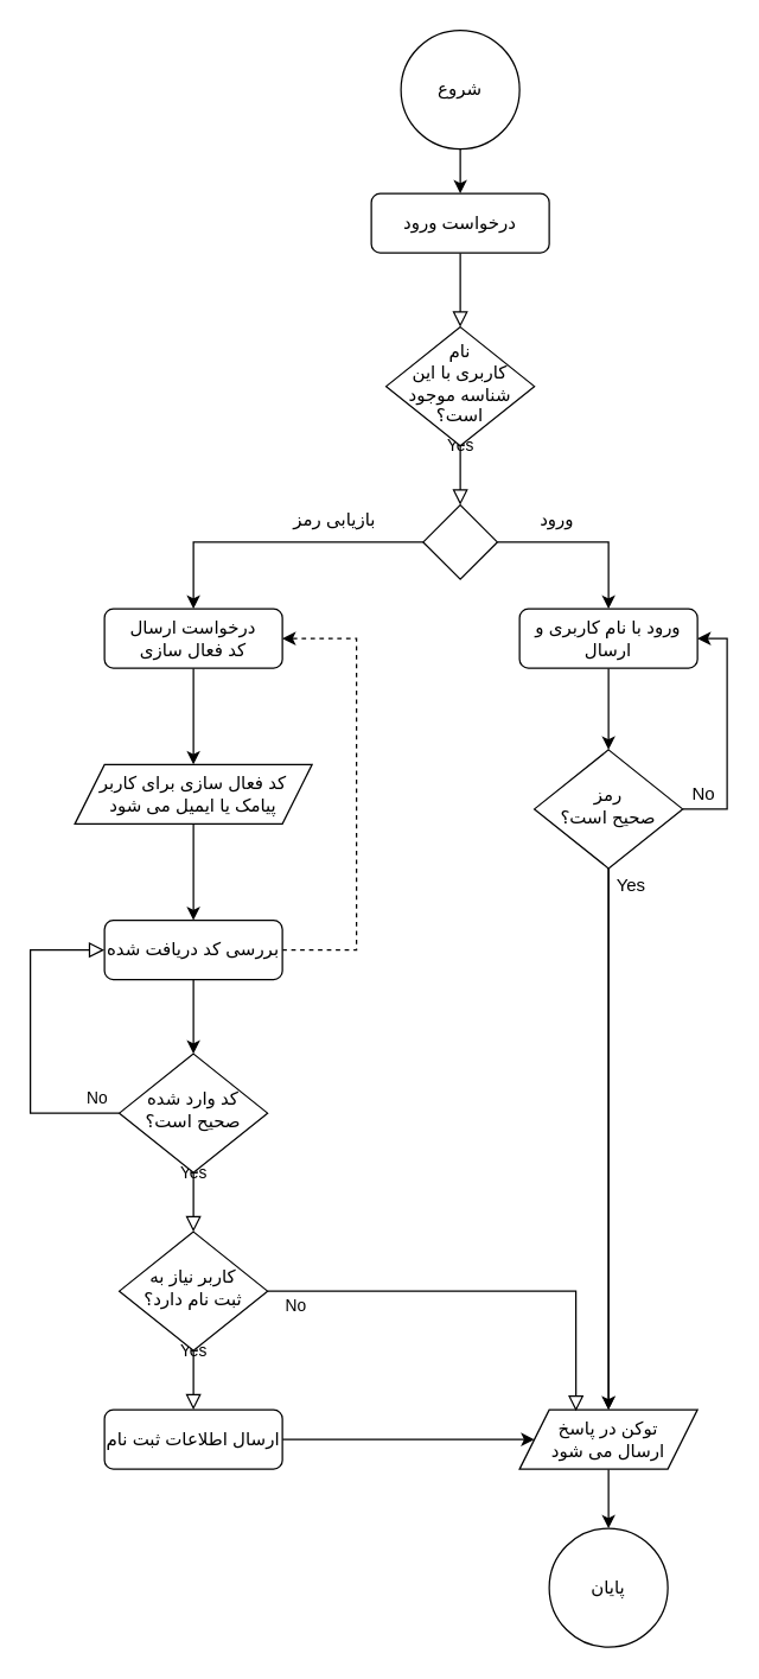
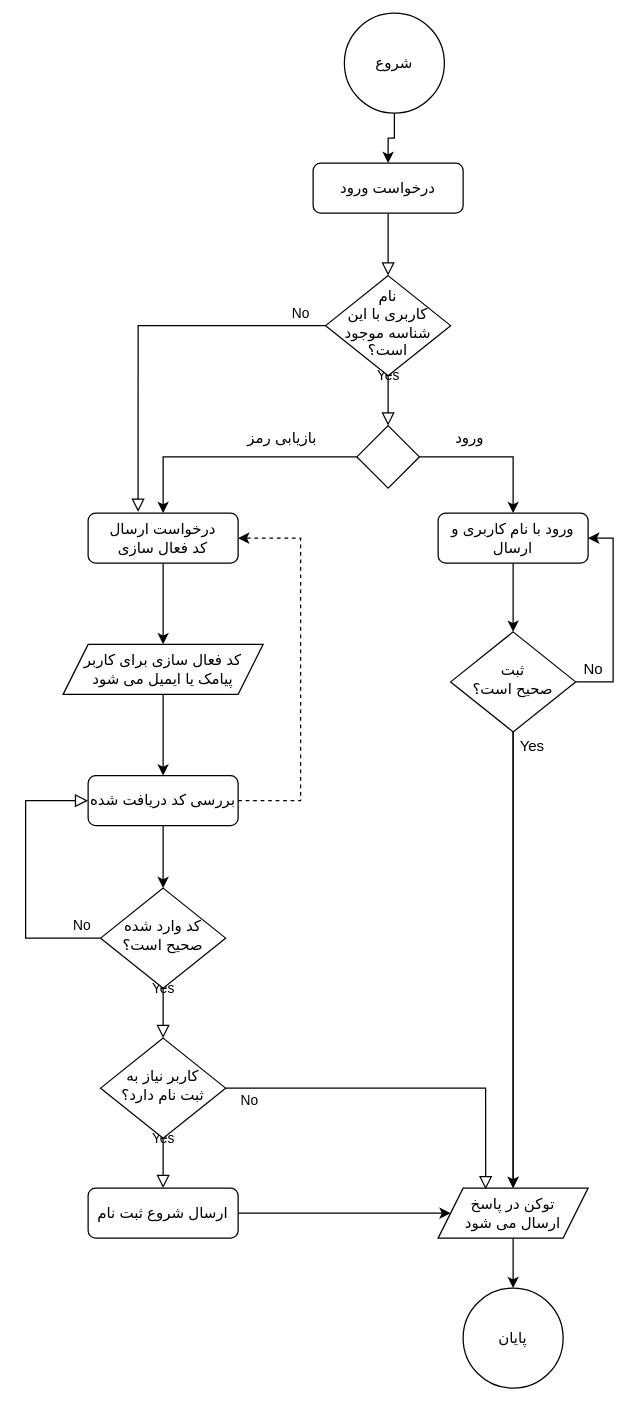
  <mxCell id="0" />
  <mxCell id="1" parent="0" />
  <mxCell id="2" value="" style="rounded=0;html=1;jettySize=auto;orthogonalLoop=1;fontSize=11;endArrow=block;endFill=0;endSize=8;strokeWidth=1;shadow=0;labelBackgroundColor=none;edgeStyle=orthogonalEdgeStyle;" parent="1" source="3" target="6" edge="1"><mxGeometry relative="1" as="geometry" /></mxCell>
  <mxCell id="3" value="درخواست ورود" style="rounded=1;whiteSpace=wrap;html=1;fontSize=12;glass=0;strokeWidth=1;shadow=0;" parent="1" vertex="1"><mxGeometry x="250" y="130" width="120" height="40" as="geometry" /></mxCell>
  <mxCell id="4" value="Yes" style="rounded=0;html=1;jettySize=auto;orthogonalLoop=1;fontSize=11;endArrow=block;endFill=0;endSize=8;strokeWidth=1;shadow=0;labelBackgroundColor=none;edgeStyle=orthogonalEdgeStyle;" parent="1" source="6" edge="1"><mxGeometry y="20" relative="1" as="geometry"><mxPoint as="offset" /><mxPoint x="310" y="340" as="targetPoint" /></mxGeometry></mxCell>
+ <mxCell id="5" value="No" style="edgeStyle=orthogonalEdgeStyle;rounded=0;html=1;jettySize=auto;orthogonalLoop=1;fontSize=11;endArrow=block;endFill=0;endSize=8;strokeWidth=1;shadow=0;labelBackgroundColor=none;entryX=0.333;entryY=-0.025;entryDx=0;entryDy=0;entryPerimeter=0;" parent="1" source="6" target="10" edge="1"><mxGeometry x="-0.866" y="-10" relative="1" as="geometry"><mxPoint as="offset" /></mxGeometry></mxCell>
  <mxCell id="6" value="&lt;div&gt;&lt;br&gt;&lt;/div&gt;&lt;div&gt;نام &lt;br&gt;&lt;/div&gt;&lt;div&gt;کاربری با این شناسه موجود است؟&lt;/div&gt;&lt;div&gt;&lt;br&gt;&lt;/div&gt;" style="rhombus;whiteSpace=wrap;html=1;shadow=0;fontFamily=Helvetica;fontSize=12;align=center;strokeWidth=1;spacing=6;spacingTop=-4;" parent="1" vertex="1"><mxGeometry x="260" y="220" width="100" height="80" as="geometry" /></mxCell>
  <mxCell id="7" style="edgeStyle=orthogonalEdgeStyle;rounded=0;orthogonalLoop=1;jettySize=auto;html=1;entryX=0;entryY=0.5;entryDx=0;entryDy=0;" edge="1" parent="1" source="8" target="24"><mxGeometry relative="1" as="geometry"><Array as="points"><mxPoint x="340" y="970" /><mxPoint x="340" y="970" /></Array></mxGeometry></mxCell>
- <mxCell id="8" value="ارسال اطلاعات ثبت نام" style="rounded=1;whiteSpace=wrap;html=1;fontSize=12;glass=0;strokeWidth=1;shadow=0;" parent="1" vertex="1"><mxGeometry x="70" y="950" width="120" height="40" as="geometry" /></mxCell>
+ <mxCell id="8" value="ارسال شروع ثبت نام" style="rounded=1;whiteSpace=wrap;html=1;fontSize=12;glass=0;strokeWidth=1;shadow=0;" parent="1" vertex="1"><mxGeometry x="70" y="950" width="120" height="40" as="geometry" /></mxCell>
  <mxCell id="9" value="" style="edgeStyle=orthogonalEdgeStyle;rounded=0;orthogonalLoop=1;jettySize=auto;html=1;" edge="1" parent="1" source="10" target="33"><mxGeometry relative="1" as="geometry" /></mxCell>
  <mxCell id="10" value="&lt;div&gt;درخواست ارسال&lt;/div&gt;&lt;div&gt; کد فعال سازی&lt;/div&gt;" style="rounded=1;whiteSpace=wrap;html=1;fontSize=12;glass=0;strokeWidth=1;shadow=0;" parent="1" vertex="1"><mxGeometry x="70" y="410" width="120" height="40" as="geometry" /></mxCell>
  <mxCell id="11" value="" style="edgeStyle=orthogonalEdgeStyle;rounded=0;orthogonalLoop=1;jettySize=auto;html=1;" edge="1" parent="1" source="12" target="3"><mxGeometry relative="1" as="geometry" /></mxCell>
- <mxCell id="12" value="شروع" style="ellipse;whiteSpace=wrap;html=1;aspect=fixed;" vertex="1" parent="1"><mxGeometry x="270" y="20" width="80" height="80" as="geometry" /></mxCell>
+ <mxCell id="12" value="شروع" style="ellipse;whiteSpace=wrap;html=1;aspect=fixed;" vertex="1" parent="1"><mxGeometry x="275" y="10" width="80" height="80" as="geometry" /></mxCell>
  <mxCell id="13" value="پایان" style="ellipse;whiteSpace=wrap;html=1;aspect=fixed;" vertex="1" parent="1"><mxGeometry x="370" y="1030" width="80" height="80" as="geometry" /></mxCell>
  <mxCell id="14" style="edgeStyle=orthogonalEdgeStyle;rounded=0;orthogonalLoop=1;jettySize=auto;html=1;entryX=0.5;entryY=0;entryDx=0;entryDy=0;" edge="1" parent="1" source="16" target="18"><mxGeometry relative="1" as="geometry" /></mxCell>
  <mxCell id="15" style="edgeStyle=orthogonalEdgeStyle;rounded=0;orthogonalLoop=1;jettySize=auto;html=1;entryX=0.5;entryY=0;entryDx=0;entryDy=0;" edge="1" parent="1" source="16" target="10"><mxGeometry relative="1" as="geometry" /></mxCell>
  <mxCell id="16" value="" style="rhombus;whiteSpace=wrap;html=1;" vertex="1" parent="1"><mxGeometry x="285" y="340" width="50" height="50" as="geometry" /></mxCell>
  <mxCell id="17" value="" style="edgeStyle=orthogonalEdgeStyle;rounded=0;orthogonalLoop=1;jettySize=auto;html=1;" edge="1" parent="1" source="18" target="22"><mxGeometry relative="1" as="geometry" /></mxCell>
  <mxCell id="18" value="&lt;div&gt;ورود با نام کاربری و ارسال&lt;/div&gt;" style="rounded=1;whiteSpace=wrap;html=1;fontSize=12;glass=0;strokeWidth=1;shadow=0;" vertex="1" parent="1"><mxGeometry x="350" y="410" width="120" height="40" as="geometry" /></mxCell>
  <mxCell id="19" style="edgeStyle=orthogonalEdgeStyle;rounded=0;orthogonalLoop=1;jettySize=auto;html=1;" edge="1" parent="1" source="22" target="24"><mxGeometry relative="1" as="geometry" /></mxCell>
  <mxCell id="20" value="" style="edgeStyle=orthogonalEdgeStyle;rounded=0;orthogonalLoop=1;jettySize=auto;html=1;" edge="1" parent="1" source="22" target="24"><mxGeometry relative="1" as="geometry" /></mxCell>
  <mxCell id="21" style="edgeStyle=orthogonalEdgeStyle;rounded=0;orthogonalLoop=1;jettySize=auto;html=1;entryX=1;entryY=0.5;entryDx=0;entryDy=0;" edge="1" parent="1" source="22" target="18"><mxGeometry relative="1" as="geometry"><mxPoint x="500" y="430" as="targetPoint" /><Array as="points"><mxPoint x="490" y="545" /><mxPoint x="490" y="430" /></Array></mxGeometry></mxCell>
- <mxCell id="22" value="&lt;div&gt;رمز &lt;br&gt;&lt;/div&gt;&lt;div&gt;صحیح است؟&lt;/div&gt;" style="rhombus;whiteSpace=wrap;html=1;shadow=0;fontFamily=Helvetica;fontSize=12;align=center;strokeWidth=1;spacing=6;spacingTop=-4;" vertex="1" parent="1"><mxGeometry x="360" y="505" width="100" height="80" as="geometry" /></mxCell>
+ <mxCell id="22" value="&lt;div&gt;ثبت &lt;br&gt;&lt;/div&gt;&lt;div&gt;صحیح است؟&lt;/div&gt;" style="rhombus;whiteSpace=wrap;html=1;shadow=0;fontFamily=Helvetica;fontSize=12;align=center;strokeWidth=1;spacing=6;spacingTop=-4;" vertex="1" parent="1"><mxGeometry x="360" y="505" width="100" height="80" as="geometry" /></mxCell>
  <mxCell id="23" value="" style="edgeStyle=orthogonalEdgeStyle;rounded=0;orthogonalLoop=1;jettySize=auto;html=1;" edge="1" parent="1" source="24" target="13"><mxGeometry relative="1" as="geometry" /></mxCell>
  <mxCell id="24" value="&lt;div&gt;توکن در پاسخ &lt;br&gt;&lt;/div&gt;&lt;div&gt;ارسال می شود&lt;br&gt;&lt;/div&gt;" style="shape=parallelogram;perimeter=parallelogramPerimeter;whiteSpace=wrap;html=1;fixedSize=1;" vertex="1" parent="1"><mxGeometry x="350" y="950" width="120" height="40" as="geometry" /></mxCell>
  <mxCell id="25" value="&lt;div&gt;Yes&lt;/div&gt;" style="text;html=1;align=center;verticalAlign=middle;resizable=0;points=[];autosize=1;strokeColor=none;" vertex="1" parent="1"><mxGeometry x="405" y="587" width="40" height="20" as="geometry" /></mxCell>
  <mxCell id="26" value="&lt;div&gt;No&lt;/div&gt;" style="text;html=1;align=center;verticalAlign=middle;resizable=0;points=[];autosize=1;strokeColor=none;" vertex="1" parent="1"><mxGeometry x="459" y="525" width="30" height="20" as="geometry" /></mxCell>
  <mxCell id="27" value="" style="edgeStyle=orthogonalEdgeStyle;rounded=0;orthogonalLoop=1;jettySize=auto;html=1;" edge="1" parent="1" source="29" target="36"><mxGeometry relative="1" as="geometry" /></mxCell>
  <mxCell id="28" style="edgeStyle=orthogonalEdgeStyle;rounded=0;orthogonalLoop=1;jettySize=auto;html=1;entryX=1;entryY=0.5;entryDx=0;entryDy=0;dashed=1;" edge="1" parent="1" source="29" target="10"><mxGeometry relative="1" as="geometry"><Array as="points"><mxPoint x="240" y="640" /><mxPoint x="240" y="430" /></Array></mxGeometry></mxCell>
  <mxCell id="29" value="بررسی کد دریافت شده " style="rounded=1;whiteSpace=wrap;html=1;fontSize=12;glass=0;strokeWidth=1;shadow=0;" vertex="1" parent="1"><mxGeometry x="70" y="620" width="120" height="40" as="geometry" /></mxCell>
  <mxCell id="30" value="&lt;div&gt;بازیابی رمز&lt;/div&gt;" style="text;html=1;align=center;verticalAlign=middle;resizable=0;points=[];autosize=1;strokeColor=none;" vertex="1" parent="1"><mxGeometry x="195" y="340" width="60" height="20" as="geometry" /></mxCell>
  <mxCell id="31" value="&lt;div&gt;ورود&lt;/div&gt;" style="text;html=1;align=center;verticalAlign=middle;resizable=0;points=[];autosize=1;strokeColor=none;" vertex="1" parent="1"><mxGeometry x="355" y="340" width="40" height="20" as="geometry" /></mxCell>
  <mxCell id="32" value="" style="edgeStyle=orthogonalEdgeStyle;rounded=0;orthogonalLoop=1;jettySize=auto;html=1;" edge="1" parent="1" source="33" target="29"><mxGeometry relative="1" as="geometry" /></mxCell>
  <mxCell id="33" value="&lt;div&gt;کد فعال سازی برای کاربر &lt;br&gt;&lt;/div&gt;&lt;div&gt;پیامک یا ایمیل می شود&lt;/div&gt;" style="shape=parallelogram;perimeter=parallelogramPerimeter;whiteSpace=wrap;html=1;fixedSize=1;" vertex="1" parent="1"><mxGeometry x="50" y="515" width="160" height="40" as="geometry" /></mxCell>
  <mxCell id="34" value="Yes" style="rounded=0;html=1;jettySize=auto;orthogonalLoop=1;fontSize=11;endArrow=block;endFill=0;endSize=8;strokeWidth=1;shadow=0;labelBackgroundColor=none;edgeStyle=orthogonalEdgeStyle;" edge="1" parent="1" source="36"><mxGeometry y="20" relative="1" as="geometry"><mxPoint as="offset" /><mxPoint x="130" y="830" as="targetPoint" /></mxGeometry></mxCell>
  <mxCell id="35" value="No" style="edgeStyle=orthogonalEdgeStyle;rounded=0;html=1;jettySize=auto;orthogonalLoop=1;fontSize=11;endArrow=block;endFill=0;endSize=8;strokeWidth=1;shadow=0;labelBackgroundColor=none;entryX=0;entryY=0.5;entryDx=0;entryDy=0;" edge="1" parent="1" source="36" target="29"><mxGeometry x="-0.866" y="-10" relative="1" as="geometry"><mxPoint as="offset" /><mxPoint x="-40" y="550" as="targetPoint" /><Array as="points"><mxPoint x="20" y="750" /><mxPoint x="20" y="640" /></Array></mxGeometry></mxCell>
  <mxCell id="36" value="&lt;div&gt;کد وارد شده &lt;br&gt;&lt;/div&gt;&lt;div&gt;صحیح است؟&lt;br&gt;&lt;/div&gt;" style="rhombus;whiteSpace=wrap;html=1;shadow=0;fontFamily=Helvetica;fontSize=12;align=center;strokeWidth=1;spacing=6;spacingTop=-4;" vertex="1" parent="1"><mxGeometry x="80" y="710" width="100" height="80" as="geometry" /></mxCell>
  <mxCell id="37" value="Yes" style="rounded=0;html=1;jettySize=auto;orthogonalLoop=1;fontSize=11;endArrow=block;endFill=0;endSize=8;strokeWidth=1;shadow=0;labelBackgroundColor=none;edgeStyle=orthogonalEdgeStyle;" edge="1" parent="1" source="39"><mxGeometry y="20" relative="1" as="geometry"><mxPoint as="offset" /><mxPoint x="130" y="950" as="targetPoint" /></mxGeometry></mxCell>
  <mxCell id="38" value="No" style="edgeStyle=orthogonalEdgeStyle;rounded=0;html=1;jettySize=auto;orthogonalLoop=1;fontSize=11;endArrow=block;endFill=0;endSize=8;strokeWidth=1;shadow=0;labelBackgroundColor=none;entryX=0.317;entryY=0.025;entryDx=0;entryDy=0;entryPerimeter=0;" edge="1" parent="1" source="39" target="24"><mxGeometry x="-0.866" y="-10" relative="1" as="geometry"><mxPoint as="offset" /><mxPoint x="360" y="840" as="targetPoint" /><Array as="points"><mxPoint x="388" y="870" /></Array></mxGeometry></mxCell>
  <mxCell id="39" value="&lt;div&gt;کاربر نیاز به&lt;/div&gt;&lt;div&gt;ثبت نام دارد؟&lt;br&gt;&lt;/div&gt;" style="rhombus;whiteSpace=wrap;html=1;shadow=0;fontFamily=Helvetica;fontSize=12;align=center;strokeWidth=1;spacing=6;spacingTop=-4;" vertex="1" parent="1"><mxGeometry x="80" y="830" width="100" height="80" as="geometry" /></mxCell>
